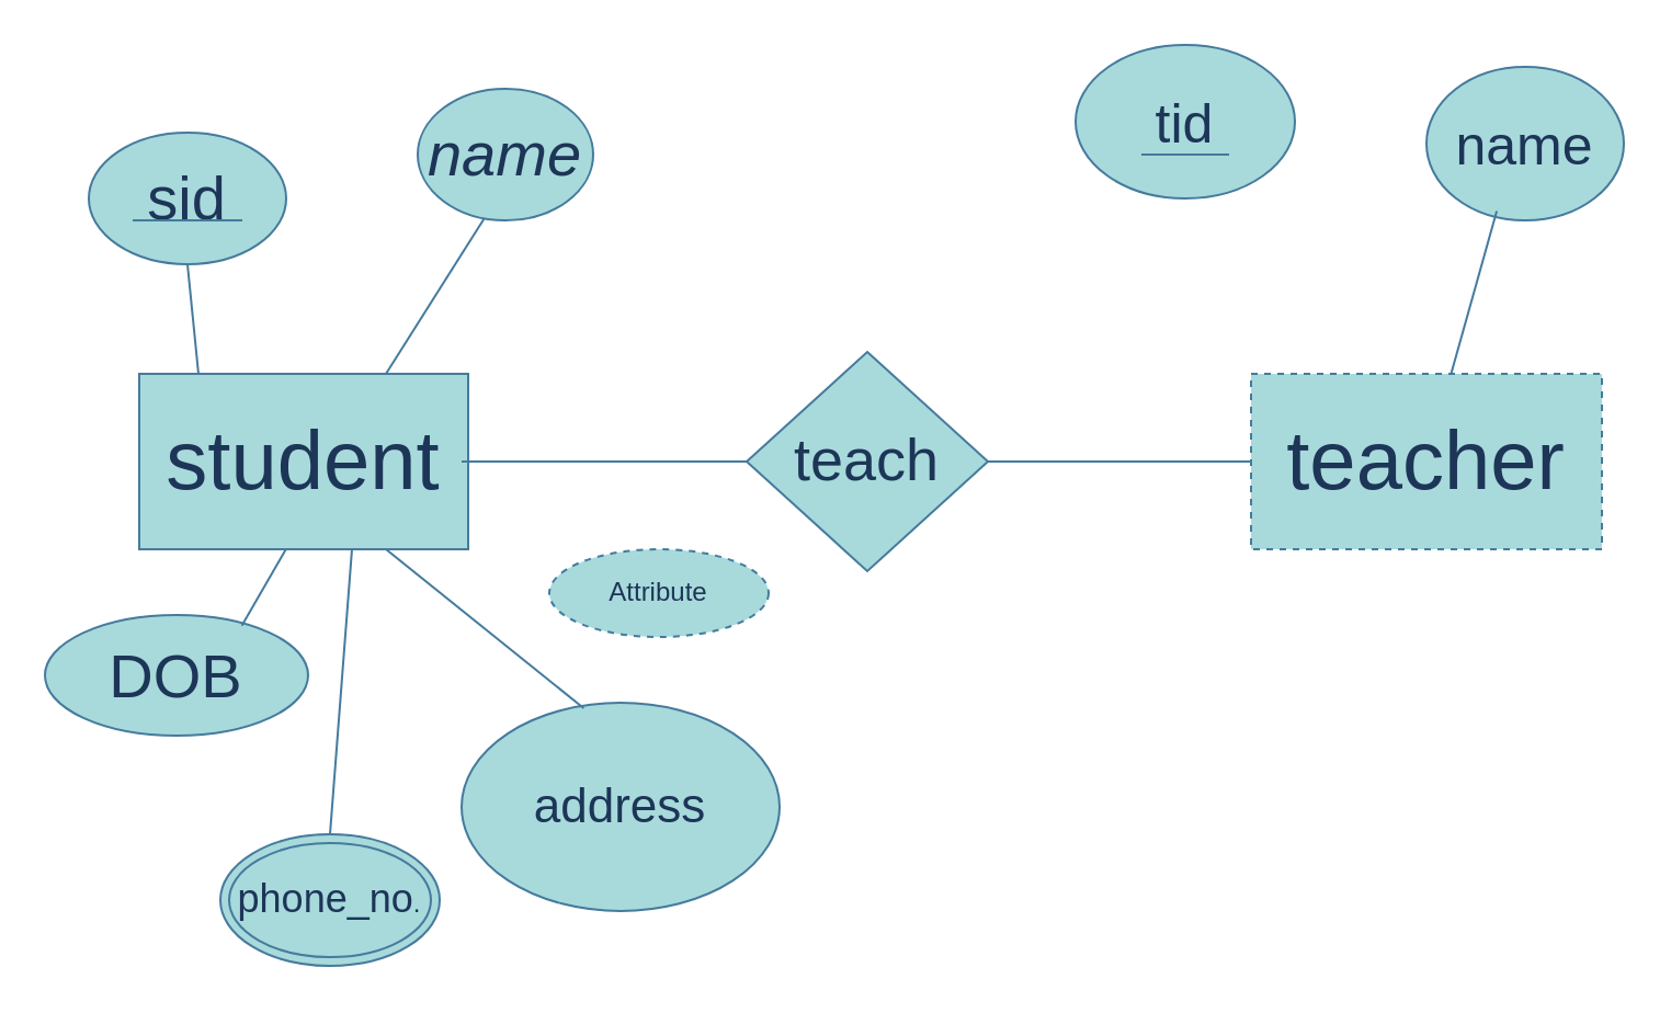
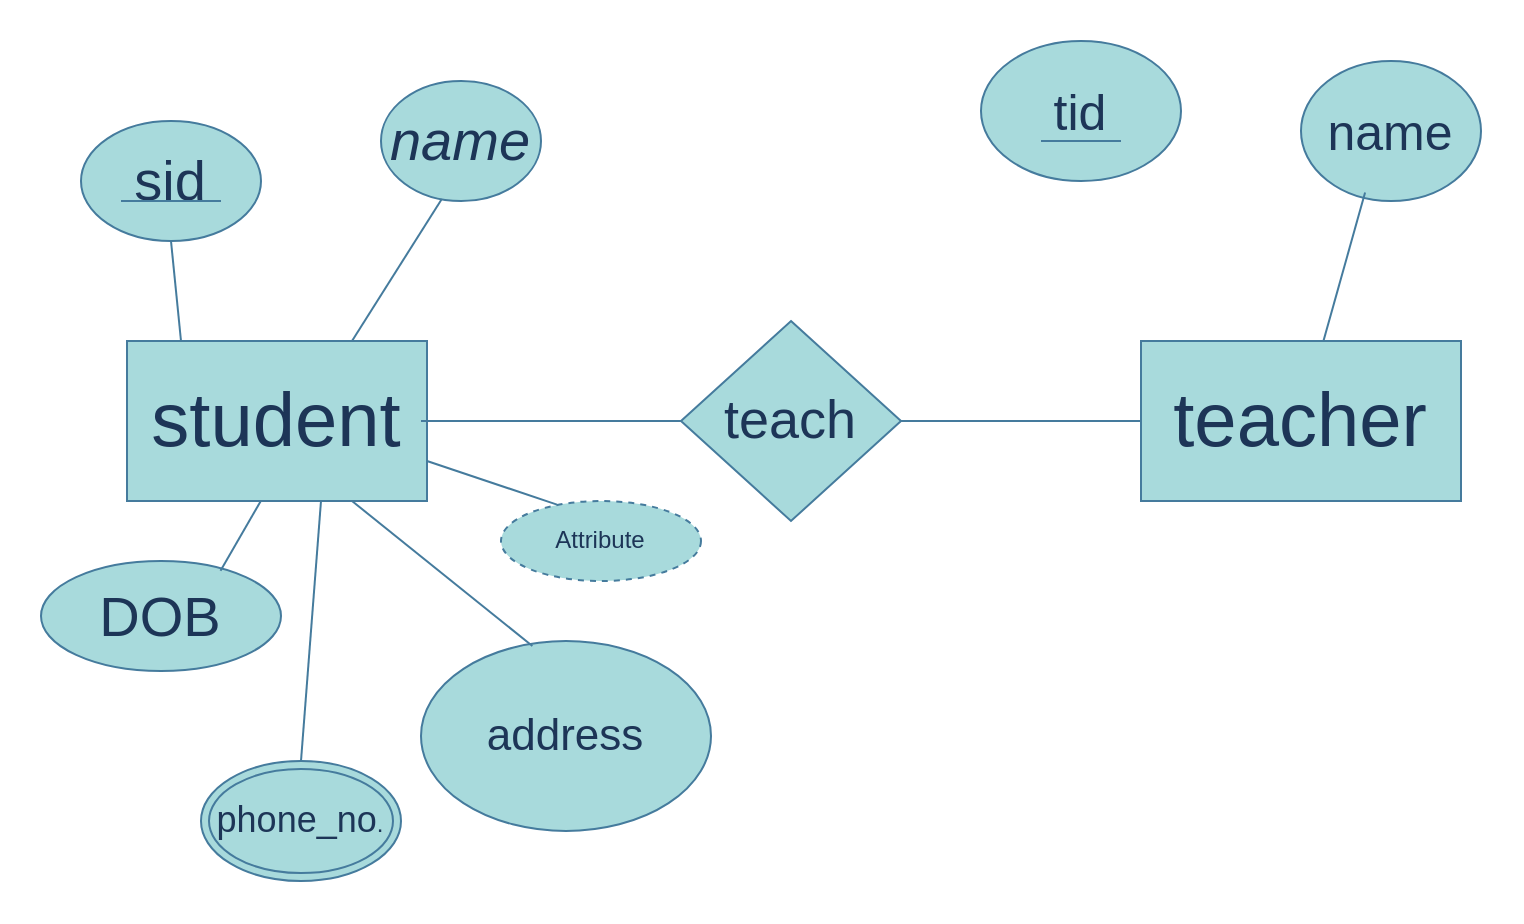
  <mxCell id="0" />
  <mxCell id="1" parent="0" />
- <mxCell id="2" value="teacher" style="rounded=0;whiteSpace=wrap;html=1;fontSize=38;labelBackgroundColor=none;fillColor=#A8DADC;strokeColor=#457B9D;fontColor=#1D3557;dashed=1;" vertex="1" parent="1"><mxGeometry x="570" y="170" width="160" height="80" as="geometry" /></mxCell>
+ <mxCell id="2" value="teacher" style="rounded=0;whiteSpace=wrap;html=1;fontSize=38;labelBackgroundColor=none;fillColor=#A8DADC;strokeColor=#457B9D;fontColor=#1D3557;" vertex="1" parent="1"><mxGeometry x="570" y="170" width="160" height="80" as="geometry" /></mxCell>
  <mxCell id="3" value="student" style="rounded=0;whiteSpace=wrap;html=1;labelBackgroundColor=none;fontSize=38;fillColor=#A8DADC;strokeColor=#457B9D;fontColor=#1D3557;" vertex="1" parent="1"><mxGeometry x="63" y="170" width="150" height="80" as="geometry" /></mxCell>
  <mxCell id="4" value="teach" style="rhombus;whiteSpace=wrap;html=1;fontSize=27;labelBackgroundColor=none;fillColor=#A8DADC;strokeColor=#457B9D;fontColor=#1D3557;" vertex="1" parent="1"><mxGeometry x="340" y="160" width="110" height="100" as="geometry" /></mxCell>
  <mxCell id="5" value="&lt;font style=&quot;font-size: 28px;&quot;&gt;name&lt;/font&gt;" style="ellipse;whiteSpace=wrap;html=1;fontStyle=2;labelBackgroundColor=none;fillColor=#A8DADC;strokeColor=#457B9D;fontColor=#1D3557;" vertex="1" parent="1"><mxGeometry x="190" y="40" width="80" height="60" as="geometry" /></mxCell>
  <mxCell id="6" value="&lt;font style=&quot;font-size: 28px;&quot;&gt;sid&lt;/font&gt;" style="ellipse;whiteSpace=wrap;html=1;fontSize=20;labelBackgroundColor=none;fillColor=#A8DADC;strokeColor=#457B9D;fontColor=#1D3557;" vertex="1" parent="1"><mxGeometry x="40" y="60" width="90" height="60" as="geometry" /></mxCell>
  <mxCell id="7" value="&lt;font style=&quot;font-size: 28px;&quot;&gt;DOB&lt;/font&gt;" style="ellipse;whiteSpace=wrap;html=1;labelBackgroundColor=none;fillColor=#A8DADC;strokeColor=#457B9D;fontColor=#1D3557;" vertex="1" parent="1"><mxGeometry x="20" y="280" width="120" height="55" as="geometry" /></mxCell>
  <mxCell id="8" value="&lt;font style=&quot;font-size: 22px;&quot;&gt;address&lt;/font&gt;" style="ellipse;whiteSpace=wrap;html=1;labelBackgroundColor=none;fillColor=#A8DADC;strokeColor=#457B9D;fontColor=#1D3557;" vertex="1" parent="1"><mxGeometry x="210" y="320" width="145" height="95" as="geometry" /></mxCell>
  <mxCell id="9" value="" style="endArrow=none;html=1;rounded=0;entryX=0.445;entryY=1.003;entryDx=0;entryDy=0;entryPerimeter=0;exitX=0.748;exitY=0.089;exitDx=0;exitDy=0;exitPerimeter=0;labelBackgroundColor=none;strokeColor=#457B9D;fontColor=default;" edge="1" parent="1" source="7" target="3"><mxGeometry width="50" height="50" relative="1" as="geometry"><mxPoint x="90" y="290" as="sourcePoint" /><mxPoint x="140" y="240" as="targetPoint" /></mxGeometry></mxCell>
  <mxCell id="10" value="" style="endArrow=none;html=1;rounded=0;exitX=0.75;exitY=1;exitDx=0;exitDy=0;entryX=0.384;entryY=0.026;entryDx=0;entryDy=0;entryPerimeter=0;labelBackgroundColor=none;strokeColor=#457B9D;fontColor=default;" edge="1" parent="1" source="3" target="8"><mxGeometry width="50" height="50" relative="1" as="geometry"><mxPoint x="380" y="290" as="sourcePoint" /><mxPoint x="430" y="240" as="targetPoint" /></mxGeometry></mxCell>
  <mxCell id="11" value="" style="endArrow=none;html=1;rounded=0;exitX=0.38;exitY=0.983;exitDx=0;exitDy=0;exitPerimeter=0;entryX=0.75;entryY=0;entryDx=0;entryDy=0;labelBackgroundColor=none;strokeColor=#457B9D;fontColor=default;" edge="1" parent="1" source="5" target="3"><mxGeometry width="50" height="50" relative="1" as="geometry"><mxPoint x="380" y="290" as="sourcePoint" /><mxPoint x="200" y="160" as="targetPoint" /><Array as="points" /></mxGeometry></mxCell>
  <mxCell id="12" value="" style="endArrow=none;html=1;rounded=0;entryX=0.5;entryY=1;entryDx=0;entryDy=0;labelBackgroundColor=none;strokeColor=#457B9D;fontColor=default;" edge="1" parent="1" target="6"><mxGeometry width="50" height="50" relative="1" as="geometry"><mxPoint x="90" y="170" as="sourcePoint" /><mxPoint x="110" y="110" as="targetPoint" /><Array as="points" /></mxGeometry></mxCell>
  <mxCell id="13" value="" style="endArrow=none;html=1;rounded=0;entryX=0;entryY=0.5;entryDx=0;entryDy=0;exitX=0;exitY=0.5;exitDx=0;exitDy=0;labelBackgroundColor=none;strokeColor=#457B9D;fontColor=default;" edge="1" parent="1" source="4" target="4"><mxGeometry width="50" height="50" relative="1" as="geometry"><mxPoint x="380" y="290" as="sourcePoint" /><mxPoint x="430" y="240" as="targetPoint" /><Array as="points"><mxPoint x="210" y="210" /></Array></mxGeometry></mxCell>
  <mxCell id="14" value="" style="endArrow=none;html=1;rounded=0;entryX=1;entryY=0.5;entryDx=0;entryDy=0;exitX=0;exitY=0.5;exitDx=0;exitDy=0;labelBackgroundColor=none;strokeColor=#457B9D;fontColor=default;" edge="1" parent="1" source="2" target="4"><mxGeometry width="50" height="50" relative="1" as="geometry"><mxPoint x="380" y="290" as="sourcePoint" /><mxPoint x="430" y="240" as="targetPoint" /></mxGeometry></mxCell>
  <mxCell id="15" value="&lt;font style=&quot;font-size: 25px;&quot;&gt;tid&lt;/font&gt;" style="ellipse;whiteSpace=wrap;html=1;labelBackgroundColor=none;fillColor=#A8DADC;strokeColor=#457B9D;fontColor=#1D3557;" vertex="1" parent="1"><mxGeometry x="490" y="20" width="100" height="70" as="geometry" /></mxCell>
  <mxCell id="16" value="&lt;font style=&quot;font-size: 25px;&quot;&gt;name&lt;/font&gt;" style="ellipse;whiteSpace=wrap;html=1;labelBackgroundColor=none;fillColor=#A8DADC;strokeColor=#457B9D;fontColor=#1D3557;" vertex="1" parent="1"><mxGeometry x="650" y="30" width="90" height="70" as="geometry" /></mxCell>
  <mxCell id="17" value="" style="endArrow=none;html=1;rounded=0;entryX=0.356;entryY=0.94;entryDx=0;entryDy=0;entryPerimeter=0;labelBackgroundColor=none;strokeColor=#457B9D;fontColor=default;" edge="1" parent="1" source="2" target="16"><mxGeometry width="50" height="50" relative="1" as="geometry"><mxPoint x="380" y="290" as="sourcePoint" /><mxPoint x="430" y="240" as="targetPoint" /></mxGeometry></mxCell>
  <mxCell id="18" value="" style="endArrow=none;html=1;rounded=0;labelBackgroundColor=none;strokeColor=#457B9D;fontColor=default;" edge="1" parent="1"><mxGeometry width="50" height="50" relative="1" as="geometry"><mxPoint x="60" y="100" as="sourcePoint" /><mxPoint x="110" y="100" as="targetPoint" /><Array as="points"><mxPoint x="110" y="100" /><mxPoint x="85" y="100" /></Array></mxGeometry></mxCell>
  <mxCell id="19" value="" style="endArrow=none;html=1;rounded=0;labelBackgroundColor=none;strokeColor=#457B9D;fontColor=default;" edge="1" parent="1"><mxGeometry width="50" height="50" relative="1" as="geometry"><mxPoint x="560" y="70" as="sourcePoint" /><mxPoint x="520" y="70" as="targetPoint" /><Array as="points"><mxPoint x="540" y="70" /></Array></mxGeometry></mxCell>
  <mxCell id="20" value="&lt;font style=&quot;font-size: 18px;&quot;&gt;phone_no&lt;/font&gt;." style="ellipse;shape=doubleEllipse;whiteSpace=wrap;html=1;strokeColor=#457B9D;fontColor=#1D3557;fillColor=#A8DADC;labelBackgroundColor=none;" vertex="1" parent="1"><mxGeometry x="100" y="380" width="100" height="60" as="geometry" /></mxCell>
  <mxCell id="21" value="" style="endArrow=none;html=1;rounded=0;strokeColor=#457B9D;labelBackgroundColor=none;fontColor=default;" edge="1" parent="1"><mxGeometry width="50" height="50" relative="1" as="geometry"><mxPoint x="150" y="380" as="sourcePoint" /><mxPoint x="160" y="250" as="targetPoint" /></mxGeometry></mxCell>
  <mxCell id="22" value="Attribute" style="ellipse;whiteSpace=wrap;html=1;align=center;dashed=1;strokeColor=#457B9D;fontColor=#1D3557;fillColor=#A8DADC;labelBackgroundColor=none;" vertex="1" parent="1"><mxGeometry x="250" y="250" width="100" height="40" as="geometry" /></mxCell>
+ <mxCell id="23" value="" style="endArrow=none;html=1;rounded=0;strokeColor=#457B9D;exitX=0.28;exitY=0.045;exitDx=0;exitDy=0;exitPerimeter=0;entryX=1;entryY=0.75;entryDx=0;entryDy=0;labelBackgroundColor=none;fontColor=default;" edge="1" parent="1" source="22" target="3"><mxGeometry width="50" height="50" relative="1" as="geometry"><mxPoint x="380" y="280" as="sourcePoint" /><mxPoint x="430" y="230" as="targetPoint" /></mxGeometry></mxCell>
